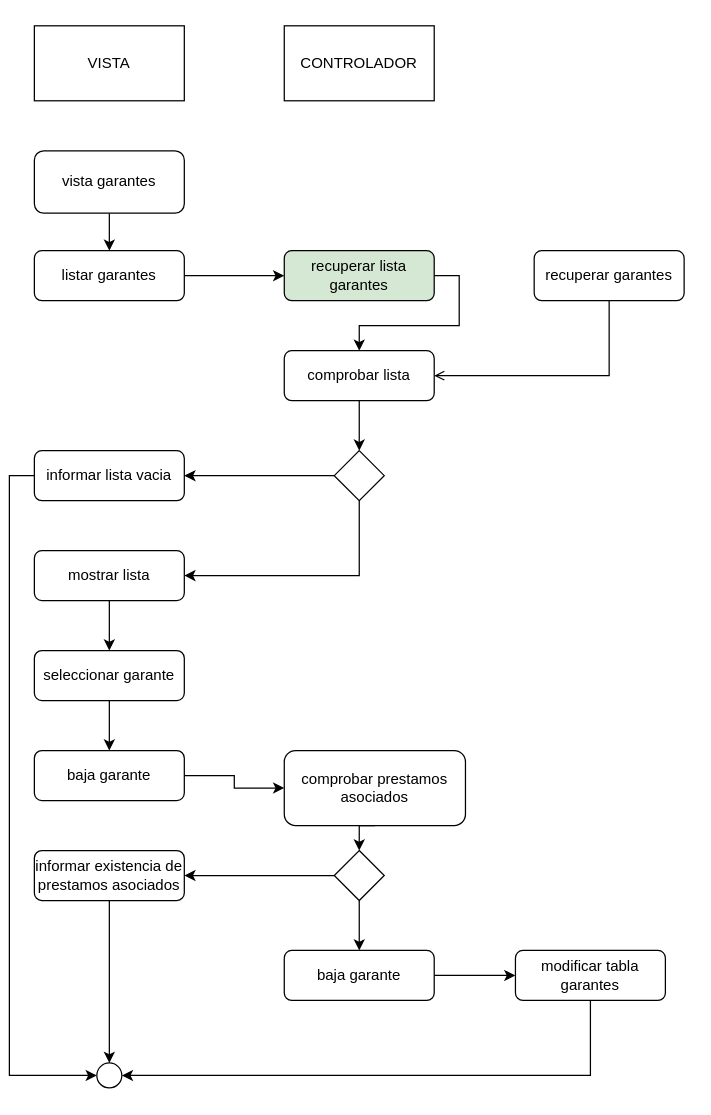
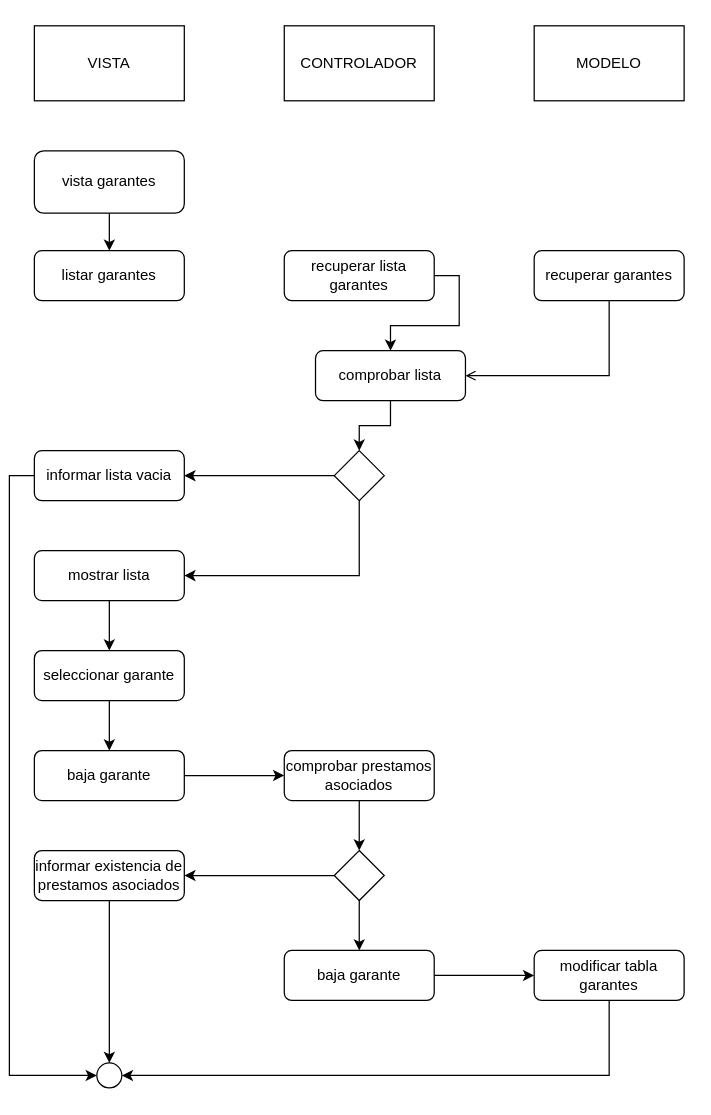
  <mxCell id="0" />
  <mxCell id="1" parent="0" />
  <mxCell id="2" value="VISTA" style="rounded=0;whiteSpace=wrap;html=1;" vertex="1" parent="1"><mxGeometry x="20" y="20" width="120" height="60" as="geometry" /></mxCell>
  <mxCell id="3" value="CONTROLADOR" style="rounded=0;whiteSpace=wrap;html=1;" vertex="1" parent="1"><mxGeometry x="220" y="20" width="120" height="60" as="geometry" /></mxCell>
+ <mxCell id="4" value="MODELO" style="rounded=0;whiteSpace=wrap;html=1;" vertex="1" parent="1"><mxGeometry x="420" y="20" width="120" height="60" as="geometry" /></mxCell>
  <mxCell id="5" style="edgeStyle=orthogonalEdgeStyle;rounded=0;orthogonalLoop=1;jettySize=auto;html=1;exitX=0.5;exitY=1;exitDx=0;exitDy=0;entryX=0.5;entryY=0;entryDx=0;entryDy=0;" edge="1" parent="1" source="6" target="14"><mxGeometry relative="1" as="geometry" /></mxCell>
- <mxCell id="6" value="comprobar prestamos asociados" style="rounded=1;whiteSpace=wrap;html=1;" vertex="1" parent="1"><mxGeometry x="220" y="600" width="145" height="60" as="geometry" /></mxCell>
+ <mxCell id="6" value="comprobar prestamos asociados" style="rounded=1;whiteSpace=wrap;html=1;" vertex="1" parent="1"><mxGeometry x="220" y="600" width="120" height="40" as="geometry" /></mxCell>
  <mxCell id="7" style="edgeStyle=orthogonalEdgeStyle;rounded=0;orthogonalLoop=1;jettySize=auto;html=1;exitX=0.5;exitY=1;exitDx=0;exitDy=0;entryX=0.5;entryY=0;entryDx=0;entryDy=0;" edge="1" parent="1" source="8" target="11"><mxGeometry relative="1" as="geometry" /></mxCell>
  <mxCell id="8" value="informar existencia de prestamos asociados" style="rounded=1;whiteSpace=wrap;html=1;" vertex="1" parent="1"><mxGeometry x="20" y="680" width="120" height="40" as="geometry" /></mxCell>
  <mxCell id="9" style="edgeStyle=orthogonalEdgeStyle;rounded=0;orthogonalLoop=1;jettySize=auto;html=1;exitX=1;exitY=0.5;exitDx=0;exitDy=0;" edge="1" parent="1" source="10" target="16"><mxGeometry relative="1" as="geometry" /></mxCell>
  <mxCell id="10" value="baja garante" style="rounded=1;whiteSpace=wrap;html=1;" vertex="1" parent="1"><mxGeometry x="220" y="760" width="120" height="40" as="geometry" /></mxCell>
  <mxCell id="11" value="" style="ellipse;whiteSpace=wrap;html=1;aspect=fixed;fillStyle=solid;fillColor=light-dark(#FFFFFF,#121212);" vertex="1" parent="1"><mxGeometry x="70" y="850" width="20" height="20" as="geometry" /></mxCell>
  <mxCell id="12" style="edgeStyle=orthogonalEdgeStyle;rounded=0;orthogonalLoop=1;jettySize=auto;html=1;exitX=0.5;exitY=1;exitDx=0;exitDy=0;entryX=0.5;entryY=0;entryDx=0;entryDy=0;" edge="1" parent="1" source="14" target="10"><mxGeometry relative="1" as="geometry" /></mxCell>
  <mxCell id="13" style="edgeStyle=orthogonalEdgeStyle;rounded=0;orthogonalLoop=1;jettySize=auto;html=1;exitX=0;exitY=0.5;exitDx=0;exitDy=0;" edge="1" parent="1" source="14" target="8"><mxGeometry relative="1" as="geometry" /></mxCell>
  <mxCell id="14" value="" style="rhombus;whiteSpace=wrap;html=1;" vertex="1" parent="1"><mxGeometry x="260" y="680" width="40" height="40" as="geometry" /></mxCell>
  <mxCell id="15" style="edgeStyle=orthogonalEdgeStyle;rounded=0;orthogonalLoop=1;jettySize=auto;html=1;exitX=0.5;exitY=1;exitDx=0;exitDy=0;entryX=1;entryY=0.5;entryDx=0;entryDy=0;" edge="1" parent="1" source="16" target="11"><mxGeometry relative="1" as="geometry" /></mxCell>
- <mxCell id="16" value="modificar tabla garantes" style="rounded=1;whiteSpace=wrap;html=1;" vertex="1" parent="1"><mxGeometry x="405" y="760" width="120" height="40" as="geometry" /></mxCell>
+ <mxCell id="16" value="modificar tabla garantes" style="rounded=1;whiteSpace=wrap;html=1;" vertex="1" parent="1"><mxGeometry x="420" y="760" width="120" height="40" as="geometry" /></mxCell>
  <mxCell id="17" style="edgeStyle=orthogonalEdgeStyle;rounded=0;orthogonalLoop=1;jettySize=auto;html=1;exitX=1;exitY=0.5;exitDx=0;exitDy=0;entryX=0;entryY=0.5;entryDx=0;entryDy=0;" edge="1" parent="1" source="18" target="6"><mxGeometry relative="1" as="geometry" /></mxCell>
  <mxCell id="18" value="baja garante" style="rounded=1;whiteSpace=wrap;html=1;" vertex="1" parent="1"><mxGeometry x="20" y="600" width="120" height="40" as="geometry" /></mxCell>
  <mxCell id="19" style="edgeStyle=orthogonalEdgeStyle;rounded=0;orthogonalLoop=1;jettySize=auto;html=1;exitX=0.5;exitY=1;exitDx=0;exitDy=0;entryX=0.5;entryY=0;entryDx=0;entryDy=0;" edge="1" parent="1" source="20" target="22"><mxGeometry relative="1" as="geometry" /></mxCell>
  <mxCell id="20" value="vista garantes" style="rounded=1;whiteSpace=wrap;html=1;" vertex="1" parent="1"><mxGeometry x="20" y="120" width="120" height="50" as="geometry" /></mxCell>
- <mxCell id="21" style="edgeStyle=orthogonalEdgeStyle;rounded=0;orthogonalLoop=1;jettySize=auto;html=1;exitX=1;exitY=0.5;exitDx=0;exitDy=0;entryX=0;entryY=0.5;entryDx=0;entryDy=0;" edge="1" parent="1" source="22" target="24"><mxGeometry relative="1" as="geometry" /></mxCell>
  <mxCell id="22" value="listar garantes" style="rounded=1;whiteSpace=wrap;html=1;" vertex="1" parent="1"><mxGeometry x="20" y="200" width="120" height="40" as="geometry" /></mxCell>
  <mxCell id="23" style="edgeStyle=orthogonalEdgeStyle;rounded=0;orthogonalLoop=1;jettySize=auto;html=1;exitX=1;exitY=0.5;exitDx=0;exitDy=0;" edge="1" parent="1" source="24" target="31"><mxGeometry relative="1" as="geometry" /></mxCell>
- <mxCell id="24" value="recuperar lista garantes" style="rounded=1;whiteSpace=wrap;html=1;fillColor=#d5e8d4;" vertex="1" parent="1"><mxGeometry x="220" y="200" width="120" height="40" as="geometry" /></mxCell>
+ <mxCell id="24" value="recuperar lista garantes" style="rounded=1;whiteSpace=wrap;html=1;" vertex="1" parent="1"><mxGeometry x="220" y="200" width="120" height="40" as="geometry" /></mxCell>
  <mxCell id="25" style="edgeStyle=orthogonalEdgeStyle;rounded=0;orthogonalLoop=1;jettySize=auto;html=1;exitX=0.5;exitY=1;exitDx=0;exitDy=0;entryX=1;entryY=0.5;entryDx=0;entryDy=0;endArrow=open;" edge="1" parent="1" source="26" target="31"><mxGeometry relative="1" as="geometry" /></mxCell>
  <mxCell id="26" value="recuperar garantes" style="rounded=1;whiteSpace=wrap;html=1;" vertex="1" parent="1"><mxGeometry x="420" y="200" width="120" height="40" as="geometry" /></mxCell>
  <mxCell id="27" style="edgeStyle=orthogonalEdgeStyle;rounded=0;orthogonalLoop=1;jettySize=auto;html=1;exitX=0;exitY=0.5;exitDx=0;exitDy=0;entryX=1;entryY=0.5;entryDx=0;entryDy=0;" edge="1" parent="1" source="29" target="33"><mxGeometry relative="1" as="geometry" /></mxCell>
  <mxCell id="28" style="edgeStyle=orthogonalEdgeStyle;rounded=0;orthogonalLoop=1;jettySize=auto;html=1;exitX=0.5;exitY=1;exitDx=0;exitDy=0;entryX=1;entryY=0.5;entryDx=0;entryDy=0;" edge="1" parent="1" source="29" target="35"><mxGeometry relative="1" as="geometry" /></mxCell>
  <mxCell id="29" value="" style="rhombus;whiteSpace=wrap;html=1;" vertex="1" parent="1"><mxGeometry x="260" y="360" width="40" height="40" as="geometry" /></mxCell>
  <mxCell id="30" style="edgeStyle=orthogonalEdgeStyle;rounded=0;orthogonalLoop=1;jettySize=auto;html=1;exitX=0.5;exitY=1;exitDx=0;exitDy=0;entryX=0.5;entryY=0;entryDx=0;entryDy=0;" edge="1" parent="1" source="31" target="29"><mxGeometry relative="1" as="geometry" /></mxCell>
- <mxCell id="31" value="comprobar lista" style="rounded=1;whiteSpace=wrap;html=1;" vertex="1" parent="1"><mxGeometry x="220" y="280" width="120" height="40" as="geometry" /></mxCell>
+ <mxCell id="31" value="comprobar lista" style="rounded=1;whiteSpace=wrap;html=1;" vertex="1" parent="1"><mxGeometry x="245" y="280" width="120" height="40" as="geometry" /></mxCell>
  <mxCell id="32" style="edgeStyle=orthogonalEdgeStyle;rounded=0;orthogonalLoop=1;jettySize=auto;html=1;exitX=0;exitY=0.5;exitDx=0;exitDy=0;entryX=0;entryY=0.5;entryDx=0;entryDy=0;" edge="1" parent="1" source="33" target="11"><mxGeometry relative="1" as="geometry" /></mxCell>
  <mxCell id="33" value="informar lista vacia" style="rounded=1;whiteSpace=wrap;html=1;" vertex="1" parent="1"><mxGeometry x="20" y="360" width="120" height="40" as="geometry" /></mxCell>
  <mxCell id="34" style="edgeStyle=orthogonalEdgeStyle;rounded=0;orthogonalLoop=1;jettySize=auto;html=1;exitX=0.5;exitY=1;exitDx=0;exitDy=0;entryX=0.5;entryY=0;entryDx=0;entryDy=0;" edge="1" parent="1" source="35" target="37"><mxGeometry relative="1" as="geometry" /></mxCell>
  <mxCell id="35" value="mostrar lista" style="rounded=1;whiteSpace=wrap;html=1;" vertex="1" parent="1"><mxGeometry x="20" y="440" width="120" height="40" as="geometry" /></mxCell>
  <mxCell id="36" style="edgeStyle=orthogonalEdgeStyle;rounded=0;orthogonalLoop=1;jettySize=auto;html=1;exitX=0.5;exitY=1;exitDx=0;exitDy=0;" edge="1" parent="1" source="37" target="18"><mxGeometry relative="1" as="geometry" /></mxCell>
  <mxCell id="37" value="seleccionar garante" style="rounded=1;whiteSpace=wrap;html=1;" vertex="1" parent="1"><mxGeometry x="20" y="520" width="120" height="40" as="geometry" /></mxCell>
